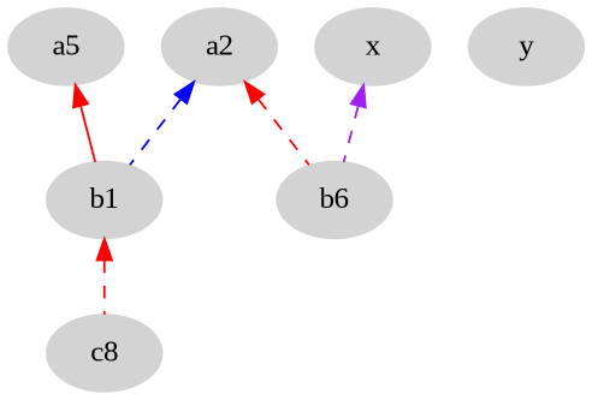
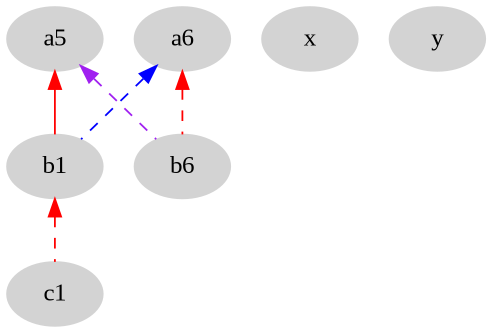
  digraph {
    fontname="Liberation Serif"
    node [color=lightgray fontname="Liberation Serif" style=filled]
    edge [color=red dir=back fontname="Liberation Serif" style=dashed]
    n1 [label=a5]
    b1
    n3 [label=b6]
-   c1 [label=c8]
-   a2
+   c1
+   a2 [label=a6]
    x
    y
    n1 -> b1 [style=solid]
-   x -> n3 [color=purple]
+   n1 -> n3 [color=purple]
    b1 -> c1
    a2 -> b1 [color=blue]
    a2 -> n3
  }
